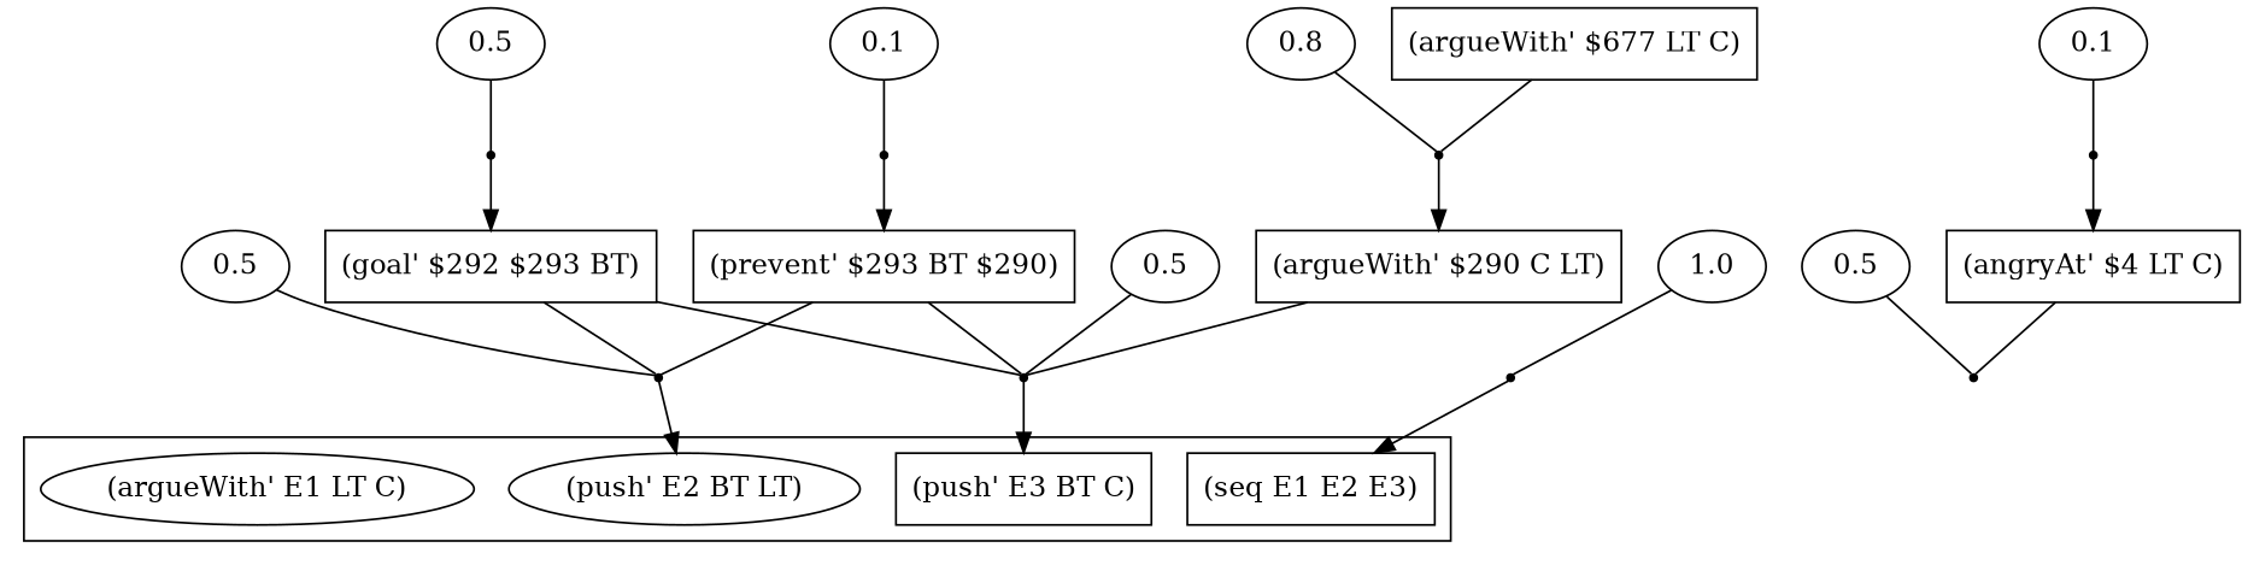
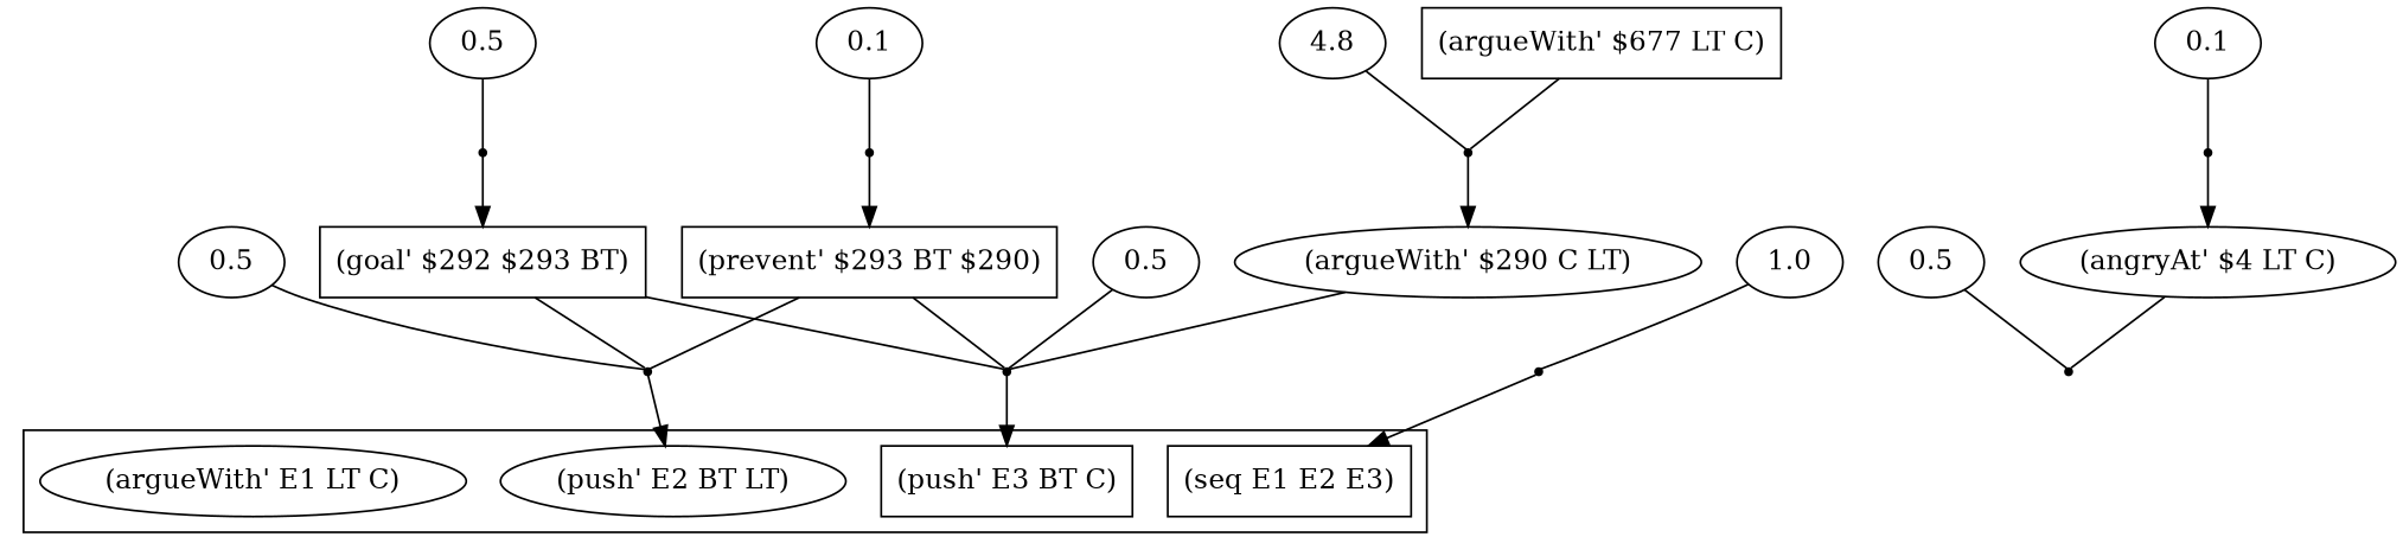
  digraph {
    rankdir=TB
    edge [arrowhead=none]
    n1 [label="(push' E2 BT LT)" shape=ellipse]
    n2 [label="(push' E3 BT C)" shape=box]
    n3 [label="(seq E1 E2 E3)" shape=box]
    n4 [label="(argueWith' E1 LT C)" shape=ellipse]
    n5 [label=0.5]
    r0 [shape=point]
    n7 [label=0.1]
    r1 [shape=point]
-   n9 [label="(angryAt' $4 LT C)" shape=box]
+   n9 [label="(angryAt' $4 LT C)" shape=ellipse]
    n10 [label=0.5]
    r2 [shape=point]
    n12 [label=0.5]
    r3 [shape=point]
    n14 [label="(goal' $292 $293 BT)" shape=box]
    n15 [label=0.1]
    r4 [shape=point]
    n17 [label="(prevent' $293 BT $290)" shape=box]
    n18 [label=0.5]
    r5 [shape=point]
-   n20 [label=0.8]
+   n20 [label=4.8]
    r6 [shape=point]
-   n22 [label="(argueWith' $290 C LT)" shape=box]
+   n22 [label="(argueWith' $290 C LT)" shape=ellipse]
    n23 [label=1.0]
    r7 [shape=point]
    n25 [label="(argueWith' $677 LT C)" shape=box]
    subgraph cluster_1 {
      n1
      n2
      n3
      n4
    }
    n5 -> r0
    n7 -> r1
    r1 -> n9 [arrowhead=""]
    n9 -> r0
    n10 -> r2
    r2 -> n1 [arrowhead=""]
    n12 -> r3
    r3 -> n14 [arrowhead=""]
    n14 -> r2
    n14 -> r5
    n15 -> r4
    r4 -> n17 [arrowhead=""]
    n17 -> r2
    n17 -> r5
    n18 -> r5
    r5 -> n2 [arrowhead=""]
    n20 -> r6
    r6 -> n22 [arrowhead=""]
    n22 -> r5
    n23 -> r7
    r7 -> n3 [arrowhead=""]
    n25 -> r6
  }
